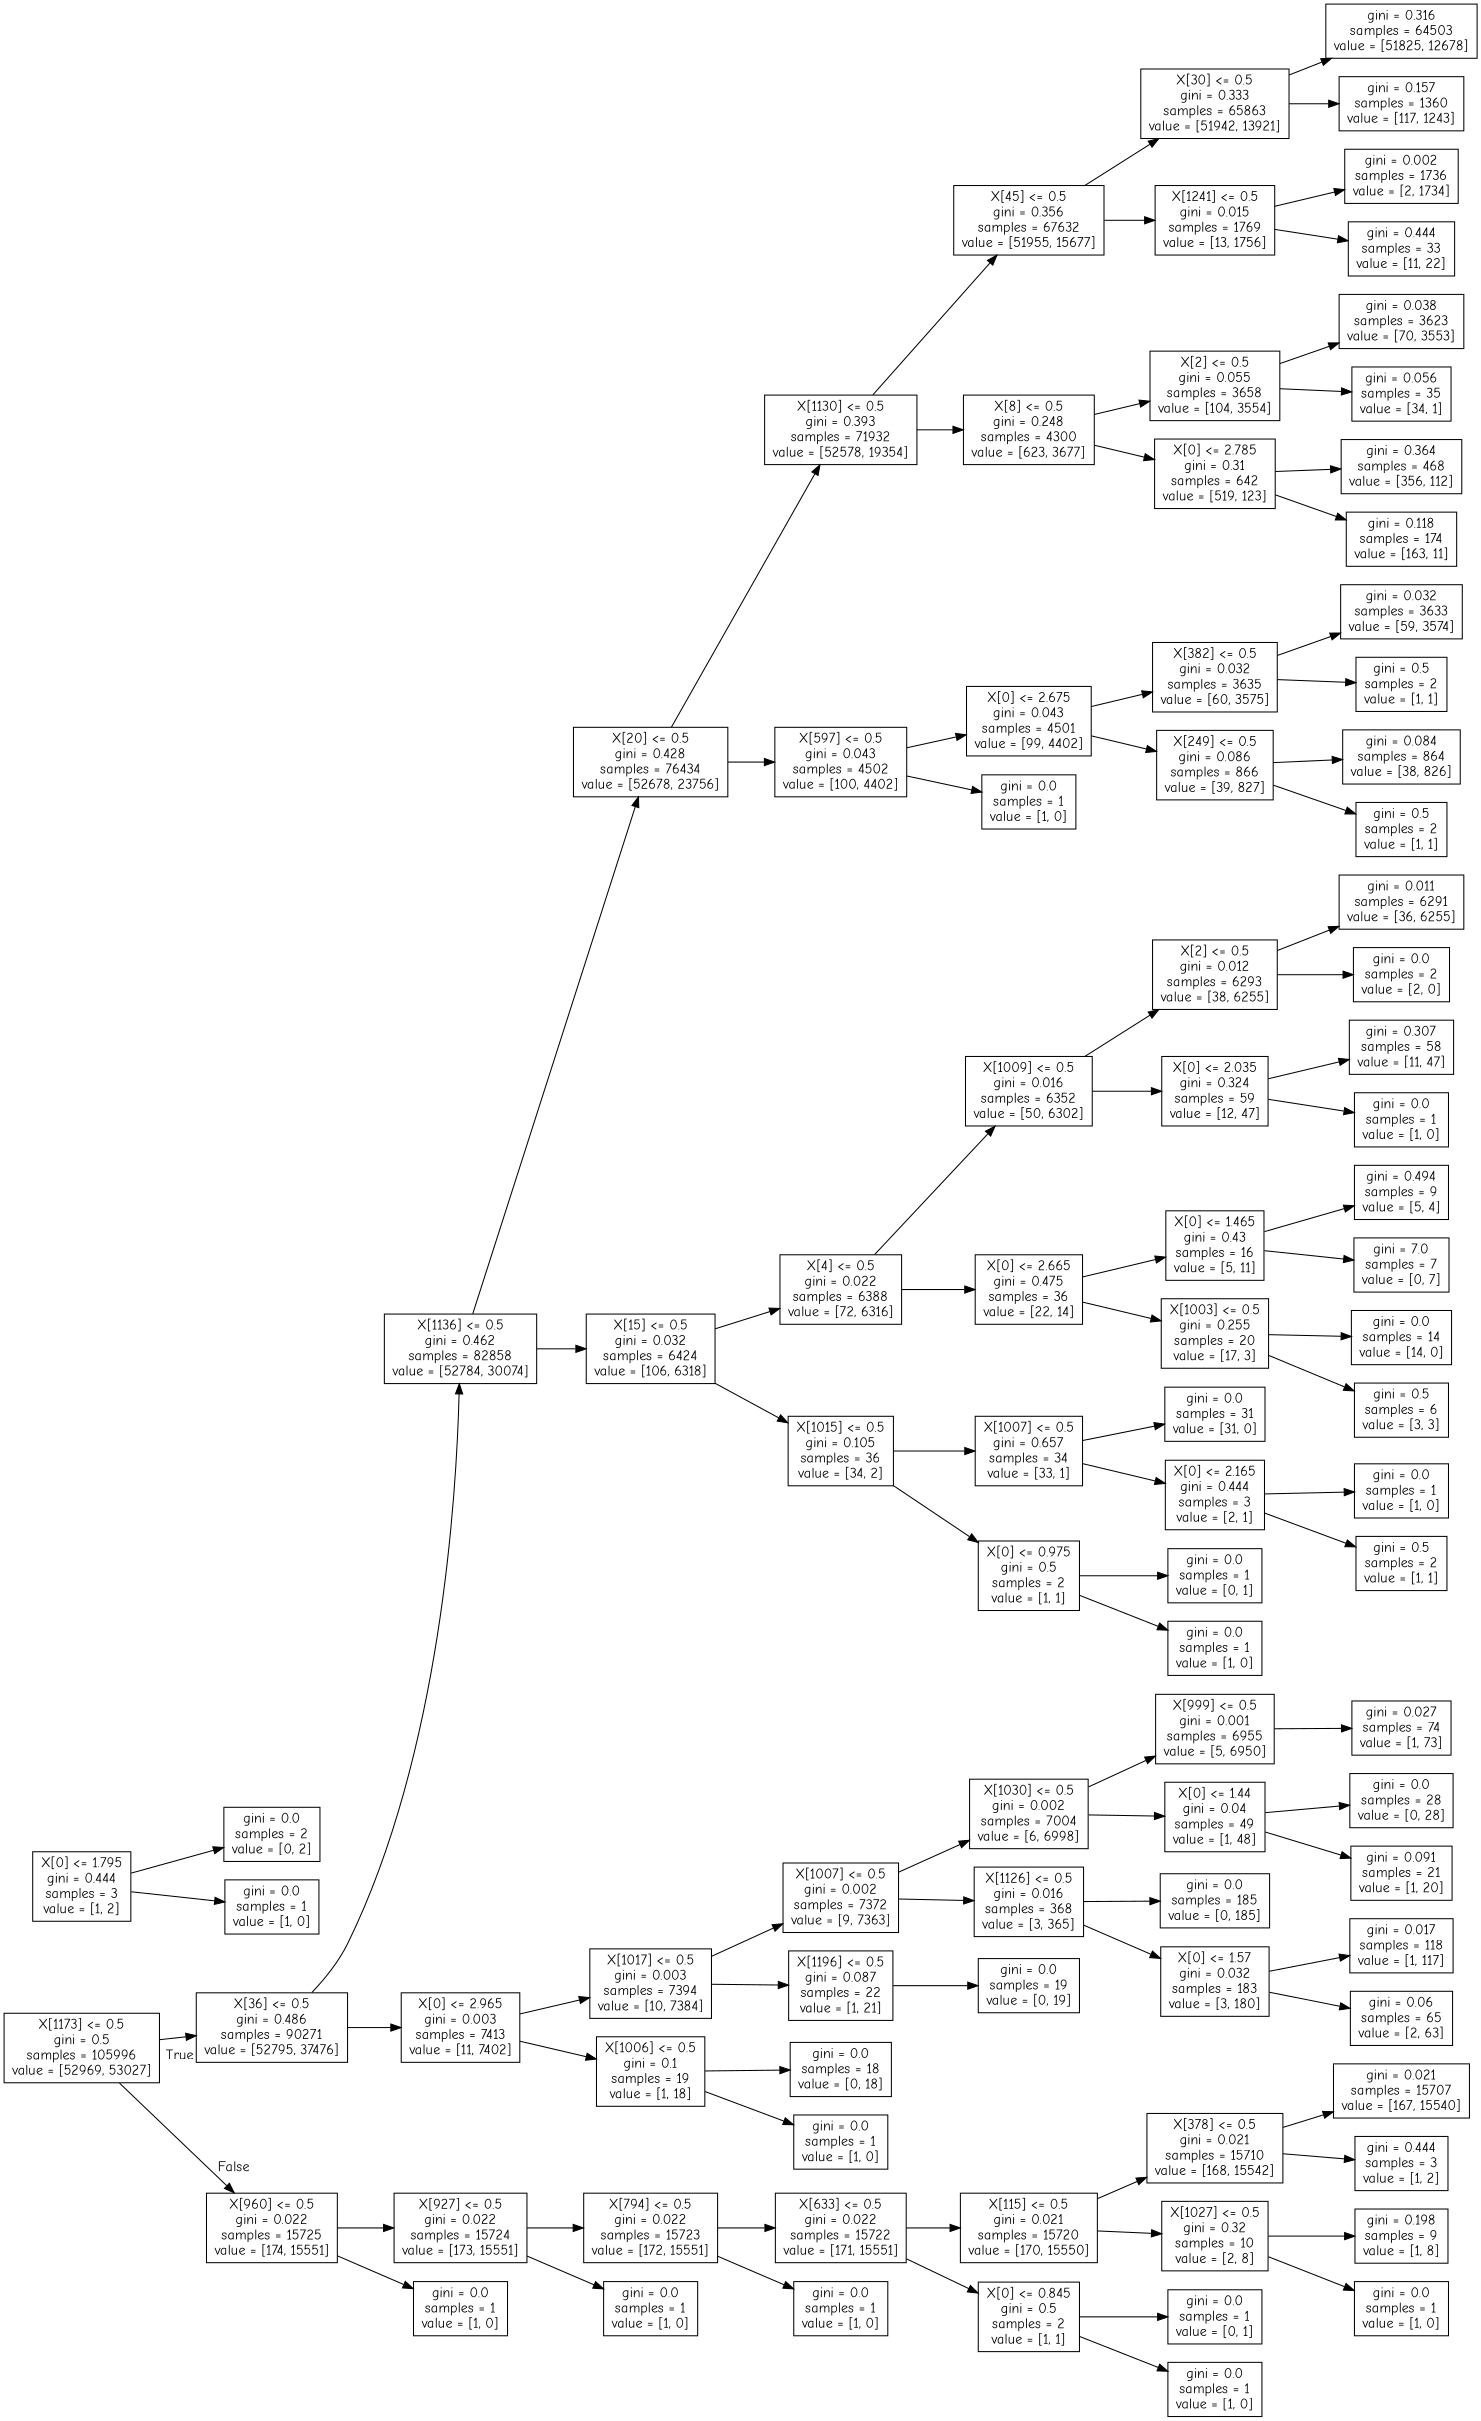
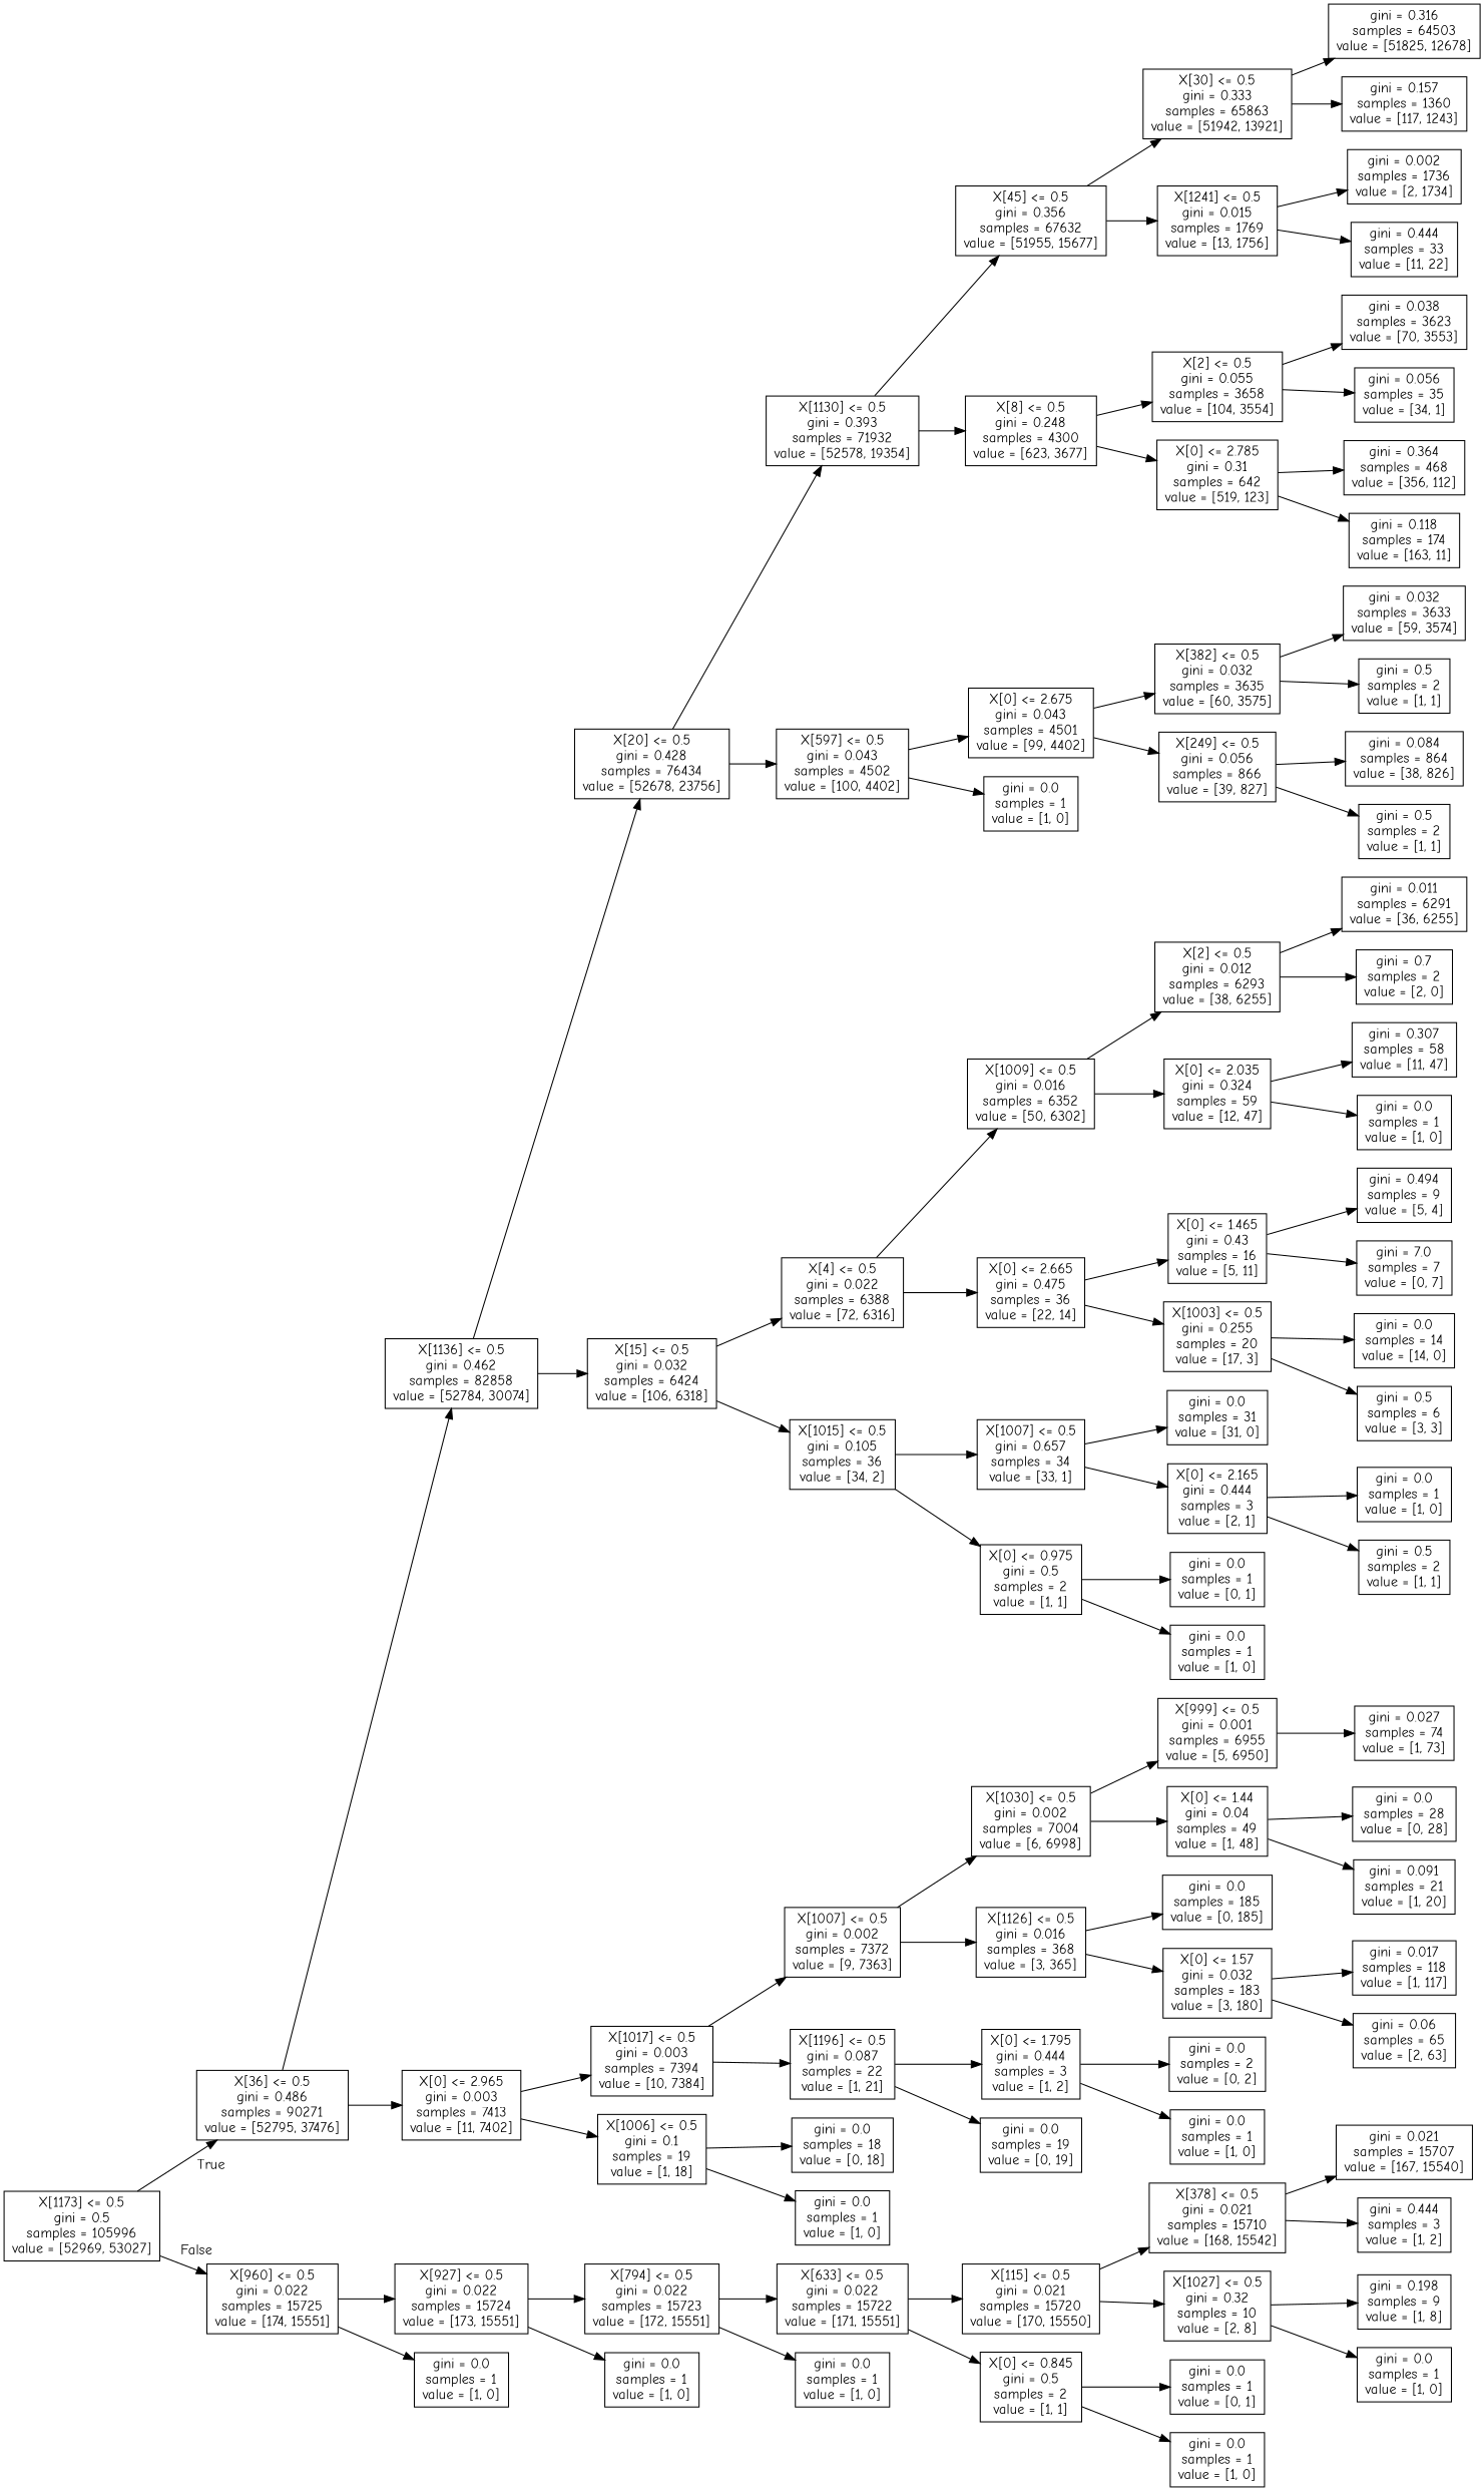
  digraph {
    fontname="Comic Neue"
    rankdir=LR
    node [fontname="Comic Neue" shape=box]
    edge [fontname="Comic Neue"]
    n1 [label="X[1173] <= 0.5\ngini = 0.5\nsamples = 105996\nvalue = [52969, 53027]"]
    n2 [label="X[36] <= 0.5\ngini = 0.486\nsamples = 90271\nvalue = [52795, 37476]"]
    n3 [label="X[960] <= 0.5\ngini = 0.022\nsamples = 15725\nvalue = [174, 15551]"]
    n4 [label="X[1136] <= 0.5\ngini = 0.462\nsamples = 82858\nvalue = [52784, 30074]"]
    n5 [label="X[0] <= 2.965\ngini = 0.003\nsamples = 7413\nvalue = [11, 7402]"]
    n6 [label="X[927] <= 0.5\ngini = 0.022\nsamples = 15724\nvalue = [173, 15551]"]
    n7 [label="gini = 0.0\nsamples = 1\nvalue = [1, 0]"]
    n8 [label="X[20] <= 0.5\ngini = 0.428\nsamples = 76434\nvalue = [52678, 23756]"]
    n9 [label="X[15] <= 0.5\ngini = 0.032\nsamples = 6424\nvalue = [106, 6318]"]
    n10 [label="X[1017] <= 0.5\ngini = 0.003\nsamples = 7394\nvalue = [10, 7384]"]
    n11 [label="X[1006] <= 0.5\ngini = 0.1\nsamples = 19\nvalue = [1, 18]"]
    n12 [label="X[1130] <= 0.5\ngini = 0.393\nsamples = 71932\nvalue = [52578, 19354]"]
    n13 [label="X[597] <= 0.5\ngini = 0.043\nsamples = 4502\nvalue = [100, 4402]"]
    n14 [label="X[4] <= 0.5\ngini = 0.022\nsamples = 6388\nvalue = [72, 6316]"]
    n15 [label="X[1015] <= 0.5\ngini = 0.105\nsamples = 36\nvalue = [34, 2]"]
    n16 [label="X[45] <= 0.5\ngini = 0.356\nsamples = 67632\nvalue = [51955, 15677]"]
    n17 [label="X[8] <= 0.5\ngini = 0.248\nsamples = 4300\nvalue = [623, 3677]"]
    n18 [label="X[0] <= 2.675\ngini = 0.043\nsamples = 4501\nvalue = [99, 4402]"]
    n19 [label="gini = 0.0\nsamples = 1\nvalue = [1, 0]"]
    n20 [label="X[30] <= 0.5\ngini = 0.333\nsamples = 65863\nvalue = [51942, 13921]"]
    n21 [label="X[1241] <= 0.5\ngini = 0.015\nsamples = 1769\nvalue = [13, 1756]"]
    n22 [label="X[2] <= 0.5\ngini = 0.055\nsamples = 3658\nvalue = [104, 3554]"]
    n23 [label="X[0] <= 2.785\ngini = 0.31\nsamples = 642\nvalue = [519, 123]"]
    n24 [label="gini = 0.316\nsamples = 64503\nvalue = [51825, 12678]"]
    n25 [label="gini = 0.157\nsamples = 1360\nvalue = [117, 1243]"]
    n26 [label="gini = 0.002\nsamples = 1736\nvalue = [2, 1734]"]
    n27 [label="gini = 0.444\nsamples = 33\nvalue = [11, 22]"]
    n28 [label="gini = 0.038\nsamples = 3623\nvalue = [70, 3553]"]
    n29 [label="gini = 0.056\nsamples = 35\nvalue = [34, 1]"]
    n30 [label="gini = 0.364\nsamples = 468\nvalue = [356, 112]"]
    n31 [label="gini = 0.118\nsamples = 174\nvalue = [163, 11]"]
    n32 [label="X[382] <= 0.5\ngini = 0.032\nsamples = 3635\nvalue = [60, 3575]"]
-   n33 [label="X[249] <= 0.5\ngini = 0.086\nsamples = 866\nvalue = [39, 827]"]
+   n33 [label="X[249] <= 0.5\ngini = 0.056\nsamples = 866\nvalue = [39, 827]"]
    n34 [label="gini = 0.032\nsamples = 3633\nvalue = [59, 3574]"]
    n35 [label="gini = 0.5\nsamples = 2\nvalue = [1, 1]"]
    n36 [label="gini = 0.084\nsamples = 864\nvalue = [38, 826]"]
    n37 [label="gini = 0.5\nsamples = 2\nvalue = [1, 1]"]
    n38 [label="X[1009] <= 0.5\ngini = 0.016\nsamples = 6352\nvalue = [50, 6302]"]
    n39 [label="X[0] <= 2.665\ngini = 0.475\nsamples = 36\nvalue = [22, 14]"]
    n40 [label="X[1007] <= 0.5\ngini = 0.657\nsamples = 34\nvalue = [33, 1]"]
    n41 [label="X[0] <= 0.975\ngini = 0.5\nsamples = 2\nvalue = [1, 1]"]
    n42 [label="X[2] <= 0.5\ngini = 0.012\nsamples = 6293\nvalue = [38, 6255]"]
    n43 [label="X[0] <= 2.035\ngini = 0.324\nsamples = 59\nvalue = [12, 47]"]
    n44 [label="X[0] <= 1.465\ngini = 0.43\nsamples = 16\nvalue = [5, 11]"]
    n45 [label="X[1003] <= 0.5\ngini = 0.255\nsamples = 20\nvalue = [17, 3]"]
    n46 [label="gini = 0.011\nsamples = 6291\nvalue = [36, 6255]"]
-   n47 [label="gini = 0.0\nsamples = 2\nvalue = [2, 0]"]
+   n47 [label="gini = 0.7\nsamples = 2\nvalue = [2, 0]"]
    n48 [label="gini = 0.307\nsamples = 58\nvalue = [11, 47]"]
    n49 [label="gini = 0.0\nsamples = 1\nvalue = [1, 0]"]
    n50 [label="gini = 0.494\nsamples = 9\nvalue = [5, 4]"]
    n51 [label="gini = 7.0\nsamples = 7\nvalue = [0, 7]"]
    n52 [label="gini = 0.0\nsamples = 14\nvalue = [14, 0]"]
    n53 [label="gini = 0.5\nsamples = 6\nvalue = [3, 3]"]
    n54 [label="gini = 0.0\nsamples = 31\nvalue = [31, 0]"]
    n55 [label="X[0] <= 2.165\ngini = 0.444\nsamples = 3\nvalue = [2, 1]"]
    n56 [label="gini = 0.0\nsamples = 1\nvalue = [0, 1]"]
    n57 [label="gini = 0.0\nsamples = 1\nvalue = [1, 0]"]
    n58 [label="gini = 0.0\nsamples = 1\nvalue = [1, 0]"]
    n59 [label="gini = 0.5\nsamples = 2\nvalue = [1, 1]"]
    n60 [label="X[1007] <= 0.5\ngini = 0.002\nsamples = 7372\nvalue = [9, 7363]"]
    n61 [label="X[1196] <= 0.5\ngini = 0.087\nsamples = 22\nvalue = [1, 21]"]
    n62 [label="gini = 0.0\nsamples = 18\nvalue = [0, 18]"]
    n63 [label="gini = 0.0\nsamples = 1\nvalue = [1, 0]"]
    n64 [label="X[1030] <= 0.5\ngini = 0.002\nsamples = 7004\nvalue = [6, 6998]"]
    n65 [label="X[1126] <= 0.5\ngini = 0.016\nsamples = 368\nvalue = [3, 365]"]
    n66 [label="X[0] <= 1.795\ngini = 0.444\nsamples = 3\nvalue = [1, 2]"]
    n67 [label="gini = 0.0\nsamples = 19\nvalue = [0, 19]"]
    n68 [label="X[999] <= 0.5\ngini = 0.001\nsamples = 6955\nvalue = [5, 6950]"]
    n69 [label="X[0] <= 1.44\ngini = 0.04\nsamples = 49\nvalue = [1, 48]"]
    n70 [label="gini = 0.0\nsamples = 185\nvalue = [0, 185]"]
    n71 [label="X[0] <= 1.57\ngini = 0.032\nsamples = 183\nvalue = [3, 180]"]
    n72 [label="gini = 0.027\nsamples = 74\nvalue = [1, 73]"]
    n73 [label="gini = 0.0\nsamples = 28\nvalue = [0, 28]"]
    n74 [label="gini = 0.091\nsamples = 21\nvalue = [1, 20]"]
    n75 [label="gini = 0.017\nsamples = 118\nvalue = [1, 117]"]
    n76 [label="gini = 0.06\nsamples = 65\nvalue = [2, 63]"]
    n77 [label="gini = 0.0\nsamples = 2\nvalue = [0, 2]"]
    n78 [label="gini = 0.0\nsamples = 1\nvalue = [1, 0]"]
    n79 [label="X[794] <= 0.5\ngini = 0.022\nsamples = 15723\nvalue = [172, 15551]"]
    n80 [label="gini = 0.0\nsamples = 1\nvalue = [1, 0]"]
    n81 [label="X[633] <= 0.5\ngini = 0.022\nsamples = 15722\nvalue = [171, 15551]"]
    n82 [label="gini = 0.0\nsamples = 1\nvalue = [1, 0]"]
    n83 [label="X[115] <= 0.5\ngini = 0.021\nsamples = 15720\nvalue = [170, 15550]"]
    n84 [label="X[0] <= 0.845\ngini = 0.5\nsamples = 2\nvalue = [1, 1]"]
    n85 [label="X[378] <= 0.5\ngini = 0.021\nsamples = 15710\nvalue = [168, 15542]"]
    n86 [label="X[1027] <= 0.5\ngini = 0.32\nsamples = 10\nvalue = [2, 8]"]
    n87 [label="gini = 0.0\nsamples = 1\nvalue = [0, 1]"]
    n88 [label="gini = 0.0\nsamples = 1\nvalue = [1, 0]"]
    n89 [label="gini = 0.021\nsamples = 15707\nvalue = [167, 15540]"]
    n90 [label="gini = 0.444\nsamples = 3\nvalue = [1, 2]"]
    n91 [label="gini = 0.198\nsamples = 9\nvalue = [1, 8]"]
    n92 [label="gini = 0.0\nsamples = 1\nvalue = [1, 0]"]
    n1 -> n2 [headlabel=True labelangle=45 labeldistance=2.5]
    n1 -> n3 [headlabel=False labelangle=-45 labeldistance=2.5]
    n2 -> n4
    n2 -> n5
    n3 -> n6
    n3 -> n7
    n4 -> n8
    n4 -> n9
    n5 -> n10
    n5 -> n11
    n6 -> n79
    n6 -> n80
    n8 -> n12
    n8 -> n13
    n9 -> n14
    n9 -> n15
    n10 -> n60
    n10 -> n61
    n11 -> n62
    n11 -> n63
    n12 -> n16
    n12 -> n17
    n13 -> n18
    n13 -> n19
    n14 -> n38
    n14 -> n39
    n15 -> n40
    n15 -> n41
    n16 -> n20
    n16 -> n21
    n17 -> n22
    n17 -> n23
    n18 -> n32
    n18 -> n33
    n20 -> n24
    n20 -> n25
    n21 -> n26
    n21 -> n27
    n22 -> n28
    n22 -> n29
    n23 -> n30
    n23 -> n31
    n32 -> n34
    n32 -> n35
    n33 -> n36
    n33 -> n37
    n38 -> n42
    n38 -> n43
    n39 -> n44
    n39 -> n45
    n40 -> n54
    n40 -> n55
    n41 -> n56
    n41 -> n57
    n42 -> n46
    n42 -> n47
    n43 -> n48
    n43 -> n49
    n44 -> n50
    n44 -> n51
    n45 -> n52
    n45 -> n53
    n55 -> n58
    n55 -> n59
    n60 -> n64
    n60 -> n65
+   n61 -> n66
    n61 -> n67
    n64 -> n68
    n64 -> n69
    n65 -> n70
    n65 -> n71
    n66 -> n77
    n66 -> n78
    n68 -> n72
    n69 -> n73
    n69 -> n74
    n71 -> n75
    n71 -> n76
    n79 -> n81
    n79 -> n82
    n81 -> n83
    n81 -> n84
    n83 -> n85
    n83 -> n86
    n84 -> n87
    n84 -> n88
    n85 -> n89
    n85 -> n90
    n86 -> n91
    n86 -> n92
  }
